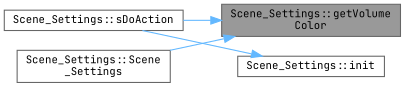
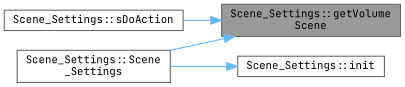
  digraph {
    fontname="JetBrains Mono"
    rankdir=RL
    node [color=grey40 fillcolor=white fontname="JetBrains Mono" fontsize=10 shape=box style=filled]
    edge [color=steelblue1 dir=back fontname="JetBrains Mono" fontsize=10 labelfontname=Helvetica labelfontsize=10 style=solid]
-   n1 [color=gray40 fillcolor=grey60 fontcolor=black height=0.2 label="Scene_Settings::getVolume\lColor" width=0.4]
+   n1 [color=gray40 fillcolor=grey60 fontcolor=black height=0.2 label="Scene_Settings::getVolume\lScene" width=0.4]
    n2 [height=0.2 label="Scene_Settings::sDoAction" width=0.4]
    n3 [height=0.2 label="Scene_Settings::Scene\l_Settings" width=0.4]
    n4 [height=0.2 label="Scene_Settings::init" width=0.4]
    n1 -> n2
    n1 -> n3
-   n4 -> n2
+   n4 -> n3
  }
